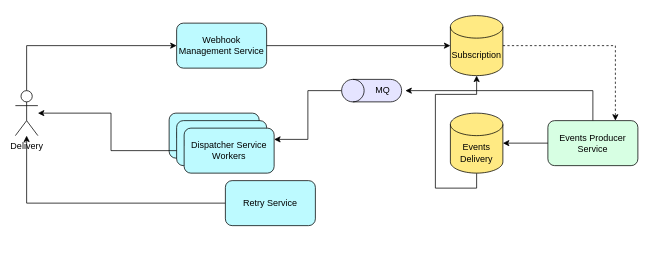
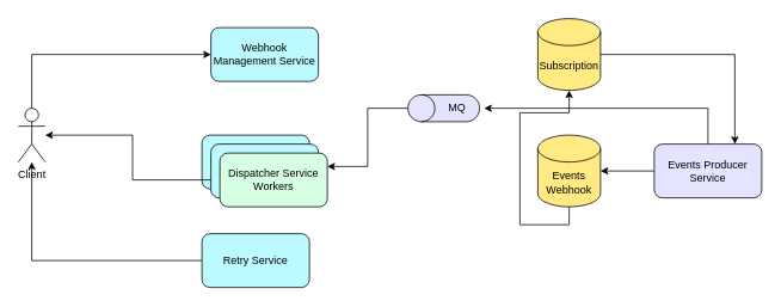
  <mxCell id="0" />
  <mxCell id="1" parent="0" />
  <mxCell id="2" style="edgeStyle=orthogonalEdgeStyle;rounded=0;orthogonalLoop=1;jettySize=auto;html=1;entryX=0;entryY=0.5;entryDx=0;entryDy=0;exitX=0.5;exitY=0;exitDx=0;exitDy=0;exitPerimeter=0;" edge="1" parent="1" source="3" target="4"><mxGeometry relative="1" as="geometry" /></mxCell>
- <mxCell id="3" value="Delivery" style="shape=umlActor;verticalLabelPosition=bottom;verticalAlign=top;html=1;outlineConnect=0;" vertex="1" parent="1"><mxGeometry x="20" y="120" width="30" height="60" as="geometry" /></mxCell>
+ <mxCell id="3" value="Client" style="shape=umlActor;verticalLabelPosition=bottom;verticalAlign=top;html=1;outlineConnect=0;" vertex="1" parent="1"><mxGeometry x="20" y="120" width="30" height="60" as="geometry" /></mxCell>
  <mxCell id="4" value="Webhook Management Service" style="rounded=1;whiteSpace=wrap;html=1;fillColor=#BDFAFF;" vertex="1" parent="1"><mxGeometry x="235" y="30" width="120" height="60" as="geometry" /></mxCell>
- <mxCell id="5" style="edgeStyle=orthogonalEdgeStyle;rounded=0;orthogonalLoop=1;jettySize=auto;html=1;entryX=0.75;entryY=0;entryDx=0;entryDy=0;dashed=1;" edge="1" parent="1" source="6" target="10"><mxGeometry relative="1" as="geometry" /></mxCell>
+ <mxCell id="5" style="edgeStyle=orthogonalEdgeStyle;rounded=0;orthogonalLoop=1;jettySize=auto;html=1;entryX=0.75;entryY=0;entryDx=0;entryDy=0;" edge="1" parent="1" source="6" target="10"><mxGeometry relative="1" as="geometry" /></mxCell>
  <mxCell id="6" value="Subscription" style="shape=cylinder3;whiteSpace=wrap;html=1;boundedLbl=1;backgroundOutline=1;size=15;fillColor=#FFEA83;" vertex="1" parent="1"><mxGeometry x="600" y="20" width="70" height="80" as="geometry" /></mxCell>
  <mxCell id="7" style="edgeStyle=orthogonalEdgeStyle;rounded=0;orthogonalLoop=1;jettySize=auto;html=1;exitX=0.5;exitY=1;exitDx=0;exitDy=0;exitPerimeter=0;" edge="1" parent="1" source="8" target="6"><mxGeometry relative="1" as="geometry" /></mxCell>
- <mxCell id="8" value="Events Delivery" style="shape=cylinder3;whiteSpace=wrap;html=1;boundedLbl=1;backgroundOutline=1;size=15;fillColor=#FFEA83;" vertex="1" parent="1"><mxGeometry x="600" y="150" width="70" height="80" as="geometry" /></mxCell>
+ <mxCell id="8" value="Events Webhook" style="shape=cylinder3;whiteSpace=wrap;html=1;boundedLbl=1;backgroundOutline=1;size=15;fillColor=#FFEA83;" vertex="1" parent="1"><mxGeometry x="600" y="150" width="70" height="80" as="geometry" /></mxCell>
  <mxCell id="9" style="edgeStyle=orthogonalEdgeStyle;rounded=0;orthogonalLoop=1;jettySize=auto;html=1;entryX=1;entryY=0.5;entryDx=0;entryDy=0;exitX=0.5;exitY=0;exitDx=0;exitDy=0;" edge="1" parent="1" source="10" target="20"><mxGeometry relative="1" as="geometry" /></mxCell>
- <mxCell id="10" value="Events Producer Service" style="rounded=1;whiteSpace=wrap;html=1;fillColor=#D7FFE3;" vertex="1" parent="1"><mxGeometry x="730" y="160" width="120" height="60" as="geometry" /></mxCell>
+ <mxCell id="10" value="Events Producer Service" style="rounded=1;whiteSpace=wrap;html=1;fillColor=#e5e4ff;" vertex="1" parent="1"><mxGeometry x="730" y="160" width="120" height="60" as="geometry" /></mxCell>
  <mxCell id="11" value="Dispatcher Service" style="rounded=1;whiteSpace=wrap;html=1;fillColor=#BDFAFF;" vertex="1" parent="1"><mxGeometry x="225" y="150" width="120" height="60" as="geometry" /></mxCell>
  <mxCell id="12" style="edgeStyle=orthogonalEdgeStyle;rounded=0;orthogonalLoop=1;jettySize=auto;html=1;entryX=1;entryY=0.25;entryDx=0;entryDy=0;" edge="1" parent="1" source="13" target="16"><mxGeometry relative="1" as="geometry" /></mxCell>
  <mxCell id="13" value="" style="shape=cylinder3;whiteSpace=wrap;html=1;boundedLbl=1;backgroundOutline=1;size=15;rotation=-90;fillColor=#E5E4FF;" vertex="1" parent="1"><mxGeometry x="480" y="80" width="30" height="80" as="geometry" /></mxCell>
  <mxCell id="14" style="edgeStyle=orthogonalEdgeStyle;rounded=0;orthogonalLoop=1;jettySize=auto;html=1;exitX=0;exitY=0.5;exitDx=0;exitDy=0;" edge="1" parent="1" source="16" target="3"><mxGeometry relative="1" as="geometry"><mxPoint x="40" y="200" as="targetPoint" /></mxGeometry></mxCell>
  <mxCell id="15" value="Dispatcher Service" style="rounded=1;whiteSpace=wrap;html=1;fillColor=#BDFAFF;" vertex="1" parent="1"><mxGeometry x="235" y="160" width="120" height="60" as="geometry" /></mxCell>
- <mxCell id="16" value="Dispatcher Service Workers" style="rounded=1;whiteSpace=wrap;html=1;fillColor=#BDFAFF;" vertex="1" parent="1"><mxGeometry x="245" y="170" width="120" height="60" as="geometry" /></mxCell>
+ <mxCell id="16" value="Dispatcher Service Workers" style="rounded=1;whiteSpace=wrap;html=1;fillColor=#d7ffe3;" vertex="1" parent="1"><mxGeometry x="245" y="170" width="120" height="60" as="geometry" /></mxCell>
  <mxCell id="17" style="edgeStyle=orthogonalEdgeStyle;rounded=0;orthogonalLoop=1;jettySize=auto;html=1;" edge="1" parent="1" source="18" target="3"><mxGeometry relative="1" as="geometry" /></mxCell>
- <mxCell id="18" value="Retry Service" style="rounded=1;whiteSpace=wrap;html=1;fillColor=#BDFAFF;" vertex="1" parent="1"><mxGeometry x="300" y="240" width="120" height="60" as="geometry" /></mxCell>
- <mxCell id="19" style="edgeStyle=orthogonalEdgeStyle;rounded=0;orthogonalLoop=1;jettySize=auto;html=1;entryX=0;entryY=0.5;entryDx=0;entryDy=0;entryPerimeter=0;" edge="1" parent="1" source="4" target="6"><mxGeometry relative="1" as="geometry" /></mxCell>
+ <mxCell id="18" value="Retry Service" style="rounded=1;whiteSpace=wrap;html=1;fillColor=#BDFAFF;" vertex="1" parent="1"><mxGeometry x="225" y="260" width="120" height="60" as="geometry" /></mxCell>
  <mxCell id="20" value="MQ" style="text;html=1;align=center;verticalAlign=middle;whiteSpace=wrap;rounded=0;" vertex="1" parent="1"><mxGeometry x="480" y="105" width="60" height="30" as="geometry" /></mxCell>
  <mxCell id="21" style="edgeStyle=orthogonalEdgeStyle;rounded=0;orthogonalLoop=1;jettySize=auto;html=1;entryX=1;entryY=0.5;entryDx=0;entryDy=0;entryPerimeter=0;" edge="1" parent="1" source="10" target="8"><mxGeometry relative="1" as="geometry" /></mxCell>
